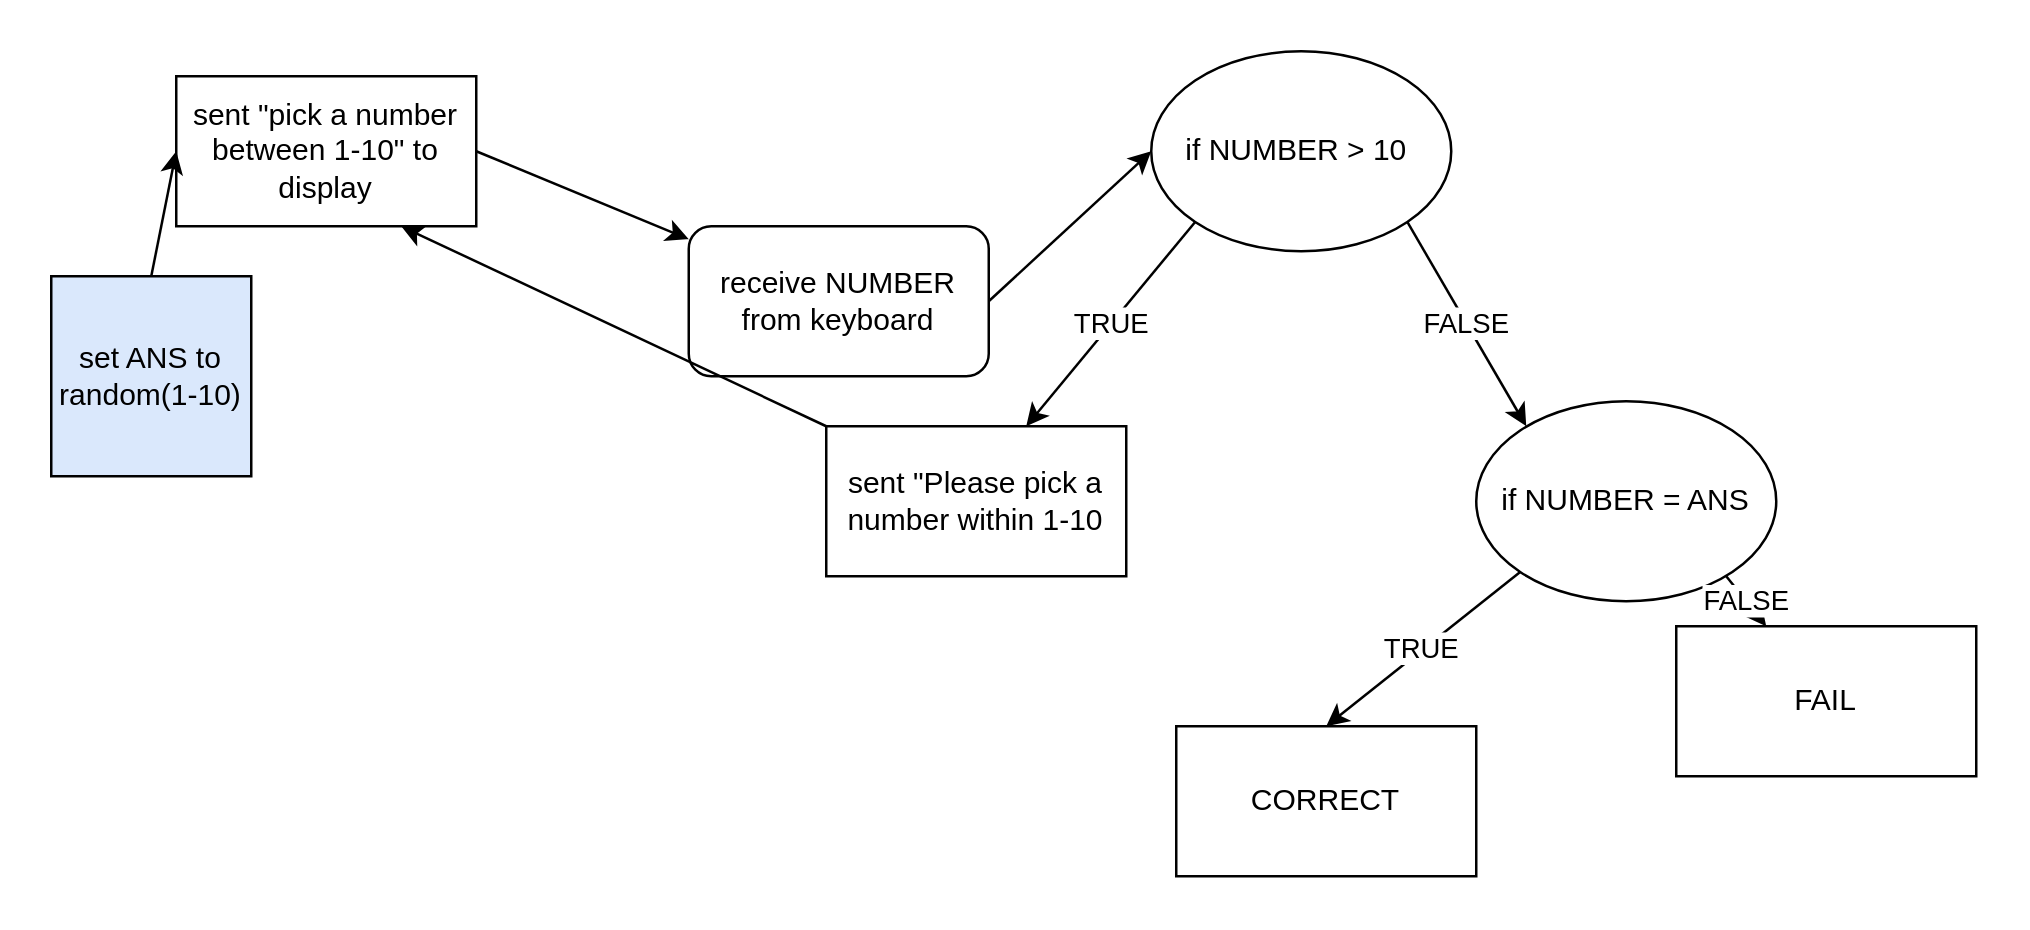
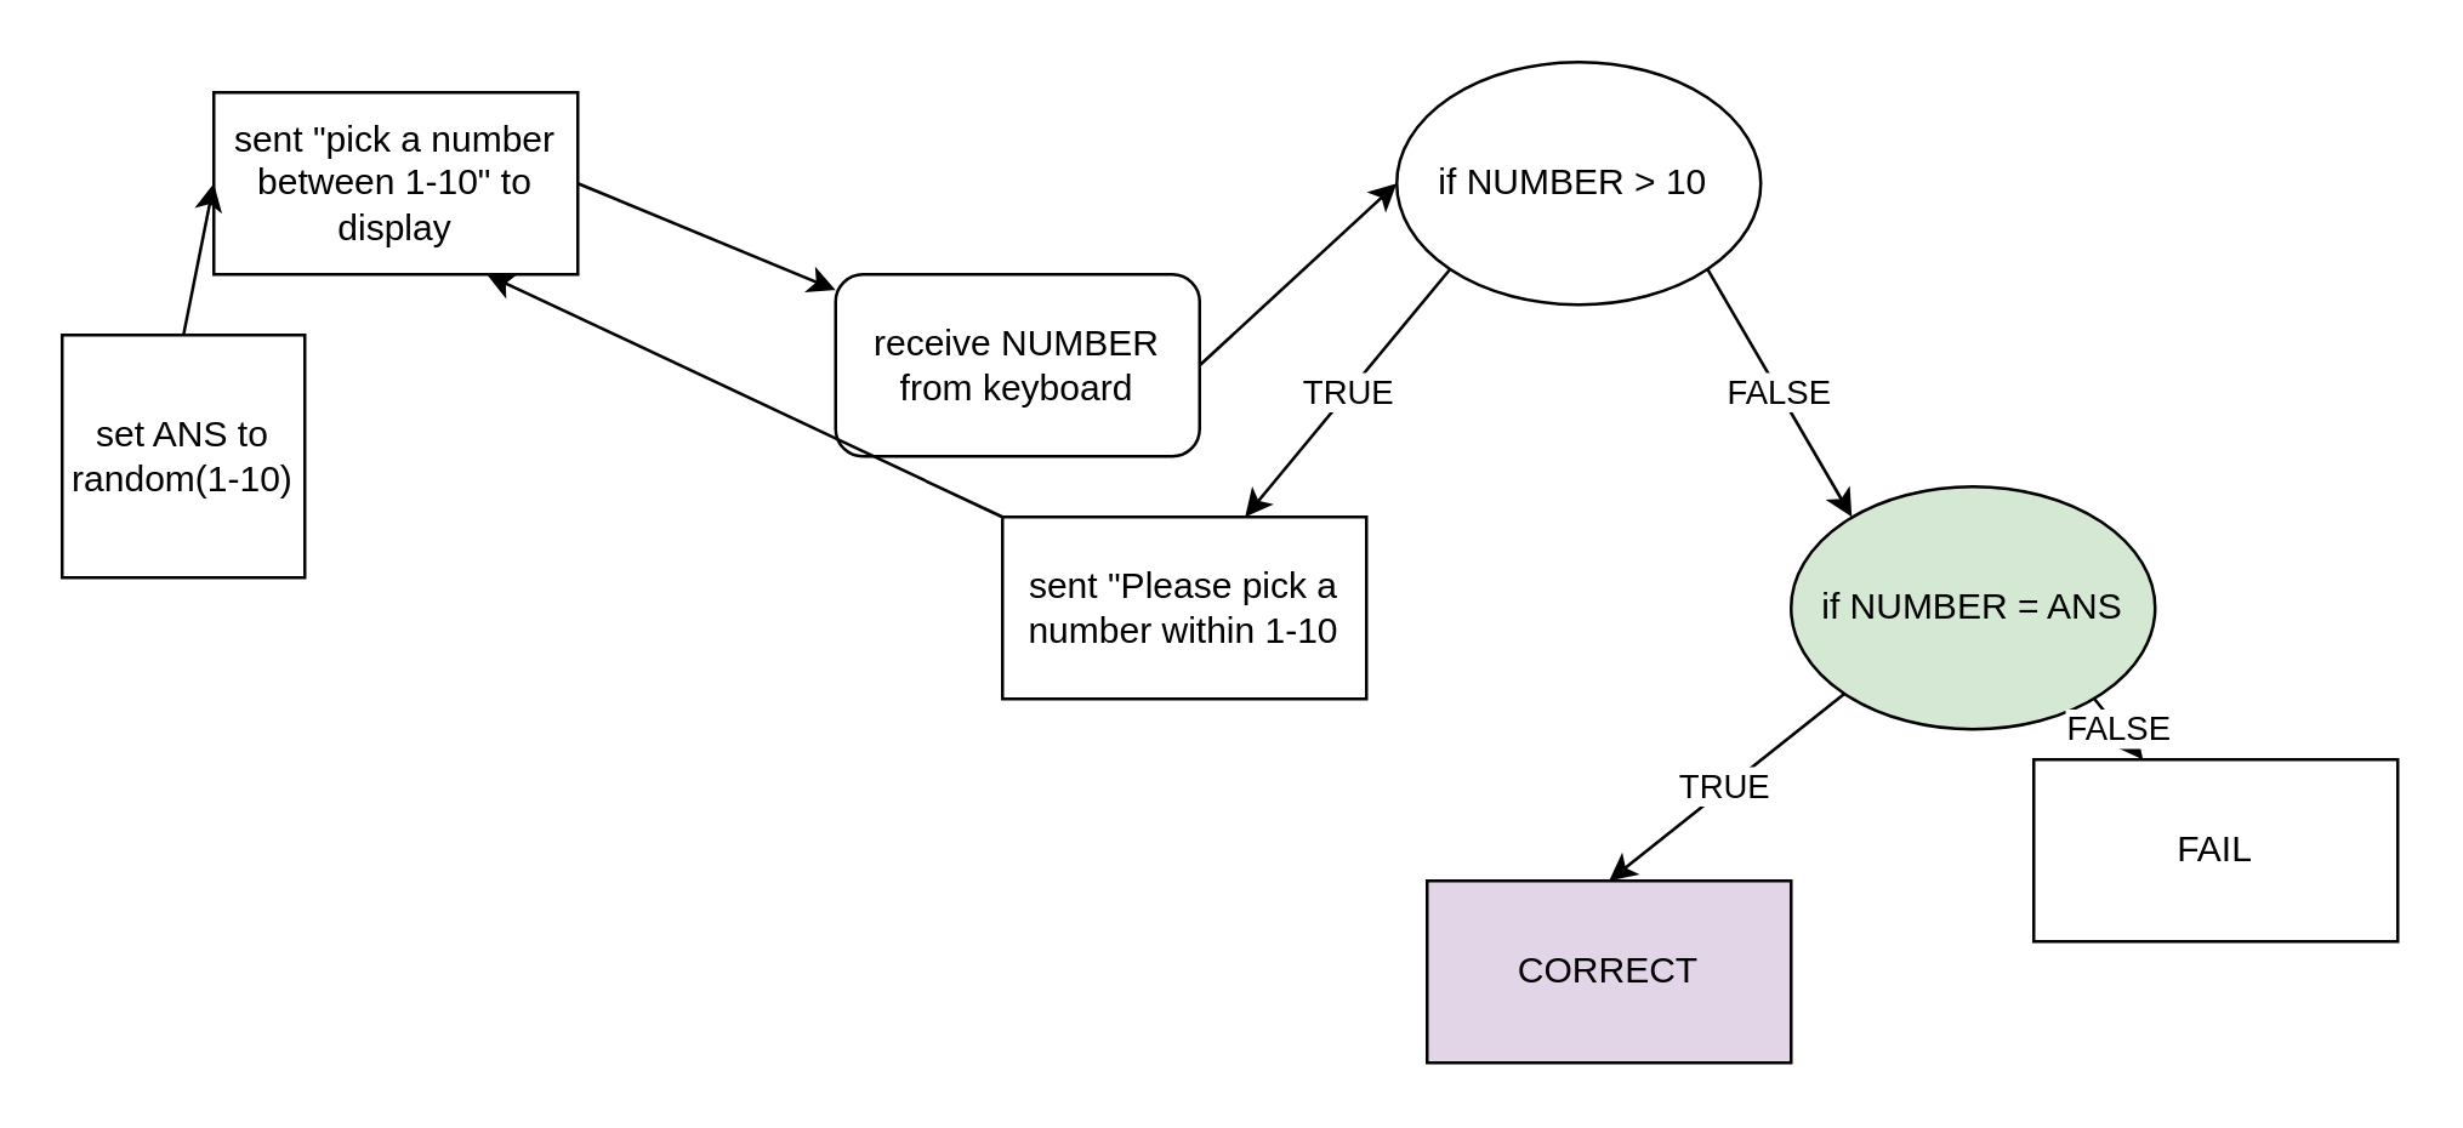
  <mxCell id="0" />
  <mxCell id="1" parent="0" />
  <mxCell id="2" value="sent &quot;pick a number between 1-10&quot; to display" style="rounded=0;whiteSpace=wrap;html=1;" vertex="1" parent="1"><mxGeometry x="70" y="30" width="120" height="60" as="geometry" /></mxCell>
  <mxCell id="3" value="" style="endArrow=classic;html=1;rounded=0;exitX=1;exitY=0.5;exitDx=0;exitDy=0;" edge="1" parent="1" source="2" target="4"><mxGeometry width="50" height="50" relative="1" as="geometry"><mxPoint x="370" y="240" as="sourcePoint" /><mxPoint x="310" y="60" as="targetPoint" /></mxGeometry></mxCell>
  <mxCell id="4" value="receive NUMBER from keyboard" style="rounded=1;whiteSpace=wrap;html=1;" vertex="1" parent="1"><mxGeometry x="275" y="90" width="120" height="60" as="geometry" /></mxCell>
  <mxCell id="5" value="" style="endArrow=classic;html=1;rounded=0;exitX=1;exitY=0.5;exitDx=0;exitDy=0;" edge="1" parent="1" source="4"><mxGeometry width="50" height="50" relative="1" as="geometry"><mxPoint x="370" y="240" as="sourcePoint" /><mxPoint x="460" y="60" as="targetPoint" /></mxGeometry></mxCell>
  <mxCell id="6" value="if NUMBER &amp;gt; 10&amp;nbsp;" style="ellipse;whiteSpace=wrap;html=1;" vertex="1" parent="1"><mxGeometry x="460" y="20" width="120" height="80" as="geometry" /></mxCell>
  <mxCell id="7" value="TRUE" style="endArrow=classic;html=1;rounded=0;exitX=0;exitY=1;exitDx=0;exitDy=0;" edge="1" parent="1" source="6"><mxGeometry width="50" height="50" relative="1" as="geometry"><mxPoint x="480" y="110" as="sourcePoint" /><mxPoint x="410" y="170" as="targetPoint" /></mxGeometry></mxCell>
  <mxCell id="8" value="FALSE" style="endArrow=classic;html=1;rounded=0;exitX=1;exitY=1;exitDx=0;exitDy=0;" edge="1" parent="1" source="6"><mxGeometry width="50" height="50" relative="1" as="geometry"><mxPoint x="580" y="140" as="sourcePoint" /><mxPoint x="610" y="170" as="targetPoint" /></mxGeometry></mxCell>
- <mxCell id="9" value="set ANS to random(1-10)" style="whiteSpace=wrap;html=1;aspect=fixed;fillColor=#dae8fc;" vertex="1" parent="1"><mxGeometry x="20" y="110" width="80" height="80" as="geometry" /></mxCell>
+ <mxCell id="9" value="set ANS to random(1-10)" style="whiteSpace=wrap;html=1;aspect=fixed;" vertex="1" parent="1"><mxGeometry x="20" y="110" width="80" height="80" as="geometry" /></mxCell>
  <mxCell id="10" value="" style="endArrow=classic;html=1;rounded=0;exitX=0.5;exitY=0;exitDx=0;exitDy=0;entryX=0;entryY=0.5;entryDx=0;entryDy=0;" edge="1" parent="1" source="9" target="2"><mxGeometry width="50" height="50" relative="1" as="geometry"><mxPoint x="70" y="70" as="sourcePoint" /><mxPoint x="40" y="70" as="targetPoint" /></mxGeometry></mxCell>
  <mxCell id="11" value="sent &quot;Please pick a number within 1-10" style="rounded=0;whiteSpace=wrap;html=1;" vertex="1" parent="1"><mxGeometry x="330" y="170" width="120" height="60" as="geometry" /></mxCell>
  <mxCell id="12" value="" style="endArrow=classic;html=1;rounded=0;exitX=0;exitY=0;exitDx=0;exitDy=0;" edge="1" parent="1" source="11"><mxGeometry width="50" height="50" relative="1" as="geometry"><mxPoint x="110" y="140" as="sourcePoint" /><mxPoint x="160" y="90" as="targetPoint" /></mxGeometry></mxCell>
- <mxCell id="13" value="if NUMBER = ANS" style="ellipse;whiteSpace=wrap;html=1;" vertex="1" parent="1"><mxGeometry x="590" y="160" width="120" height="80" as="geometry" /></mxCell>
- <mxCell id="14" value="CORRECT" style="rounded=0;whiteSpace=wrap;html=1;" vertex="1" parent="1"><mxGeometry x="470" y="290" width="120" height="60" as="geometry" /></mxCell>
+ <mxCell id="13" value="if NUMBER = ANS" style="ellipse;whiteSpace=wrap;html=1;fillColor=#d5e8d4;" vertex="1" parent="1"><mxGeometry x="590" y="160" width="120" height="80" as="geometry" /></mxCell>
+ <mxCell id="14" value="CORRECT" style="rounded=0;whiteSpace=wrap;html=1;fillColor=#e1d5e7;" vertex="1" parent="1"><mxGeometry x="470" y="290" width="120" height="60" as="geometry" /></mxCell>
  <mxCell id="15" value="TRUE" style="endArrow=classic;html=1;rounded=0;exitX=0;exitY=1;exitDx=0;exitDy=0;" edge="1" parent="1" source="13"><mxGeometry width="50" height="50" relative="1" as="geometry"><mxPoint x="480" y="340" as="sourcePoint" /><mxPoint x="530" y="290" as="targetPoint" /></mxGeometry></mxCell>
  <mxCell id="16" value="FALSE" style="endArrow=classic;html=1;rounded=0;" edge="1" parent="1" target="17"><mxGeometry width="50" height="50" relative="1" as="geometry"><mxPoint x="690" y="230" as="sourcePoint" /><mxPoint x="720" y="280" as="targetPoint" /></mxGeometry></mxCell>
  <mxCell id="17" value="FAIL" style="rounded=0;whiteSpace=wrap;html=1;" vertex="1" parent="1"><mxGeometry x="670" y="250" width="120" height="60" as="geometry" /></mxCell>
